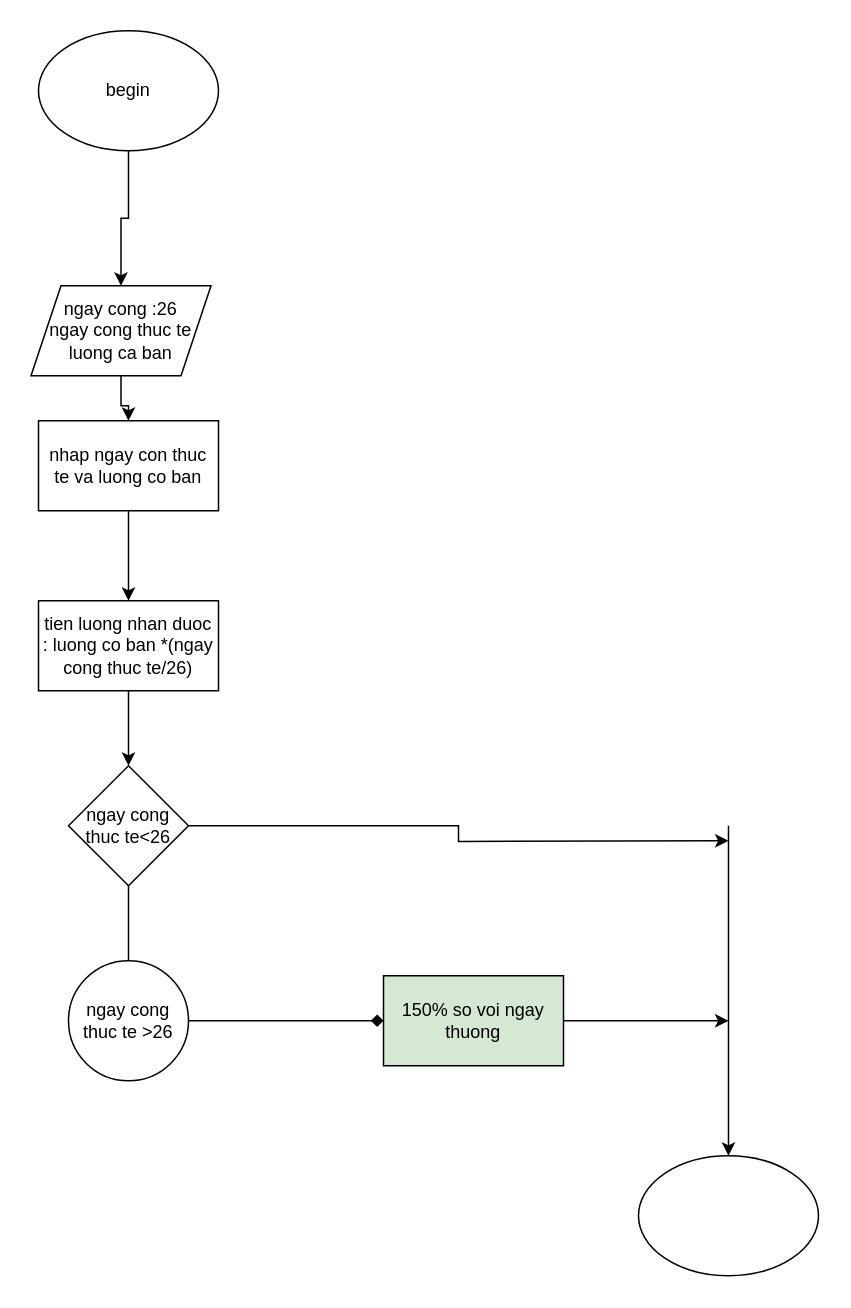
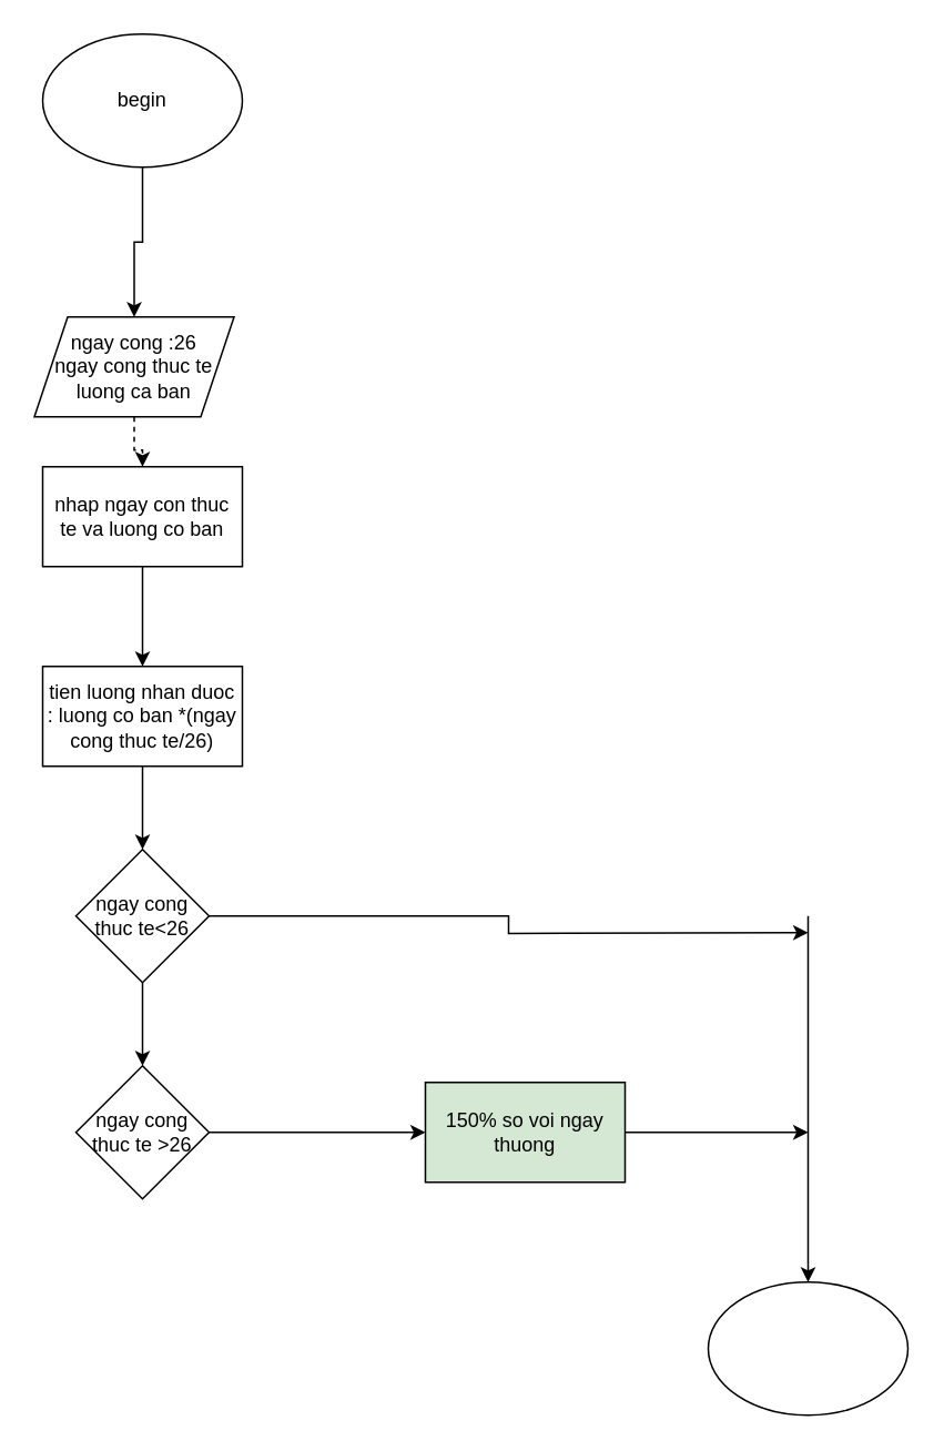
  <mxCell id="0" />
  <mxCell id="1" parent="0" />
  <mxCell id="2" style="edgeStyle=orthogonalEdgeStyle;rounded=0;orthogonalLoop=1;jettySize=auto;html=1;" edge="1" parent="1" source="3" target="5"><mxGeometry relative="1" as="geometry"><mxPoint x="85" y="210" as="targetPoint" /></mxGeometry></mxCell>
  <mxCell id="3" value="begin" style="ellipse;whiteSpace=wrap;html=1;" vertex="1" parent="1"><mxGeometry x="25" y="20" width="120" height="80" as="geometry" /></mxCell>
- <mxCell id="4" style="edgeStyle=orthogonalEdgeStyle;rounded=0;orthogonalLoop=1;jettySize=auto;html=1;" edge="1" parent="1" source="5" target="7"><mxGeometry relative="1" as="geometry"><mxPoint x="85" y="310" as="targetPoint" /></mxGeometry></mxCell>
+ <mxCell id="4" style="edgeStyle=orthogonalEdgeStyle;rounded=0;orthogonalLoop=1;jettySize=auto;html=1;dashed=1;" edge="1" parent="1" source="5" target="7"><mxGeometry relative="1" as="geometry"><mxPoint x="85" y="310" as="targetPoint" /></mxGeometry></mxCell>
  <mxCell id="5" value="ngay cong :26&lt;br&gt;ngay cong thuc te&lt;br&gt;luong ca ban" style="shape=parallelogram;perimeter=parallelogramPerimeter;whiteSpace=wrap;html=1;fixedSize=1;" vertex="1" parent="1"><mxGeometry x="20" y="190" width="120" height="60" as="geometry" /></mxCell>
  <mxCell id="6" style="edgeStyle=orthogonalEdgeStyle;rounded=0;orthogonalLoop=1;jettySize=auto;html=1;" edge="1" parent="1" source="7" target="9"><mxGeometry relative="1" as="geometry"><mxPoint x="85" y="430" as="targetPoint" /></mxGeometry></mxCell>
  <mxCell id="7" value="nhap ngay con thuc te va luong co ban" style="rounded=0;whiteSpace=wrap;html=1;" vertex="1" parent="1"><mxGeometry x="25" y="280" width="120" height="60" as="geometry" /></mxCell>
  <mxCell id="8" style="edgeStyle=orthogonalEdgeStyle;rounded=0;orthogonalLoop=1;jettySize=auto;html=1;" edge="1" parent="1" source="9" target="12"><mxGeometry relative="1" as="geometry"><mxPoint x="85" y="550" as="targetPoint" /></mxGeometry></mxCell>
  <mxCell id="9" value="tien luong nhan duoc : luong co ban *(ngay cong thuc te/26)" style="rounded=0;whiteSpace=wrap;html=1;" vertex="1" parent="1"><mxGeometry x="25" y="400" width="120" height="60" as="geometry" /></mxCell>
  <mxCell id="10" style="edgeStyle=orthogonalEdgeStyle;rounded=0;orthogonalLoop=1;jettySize=auto;html=1;" edge="1" parent="1" source="12"><mxGeometry relative="1" as="geometry"><mxPoint x="485" y="560" as="targetPoint" /></mxGeometry></mxCell>
- <mxCell id="11" style="edgeStyle=orthogonalEdgeStyle;rounded=0;orthogonalLoop=1;jettySize=auto;html=1;endArrow=none;" edge="1" parent="1" source="12" target="14"><mxGeometry relative="1" as="geometry"><mxPoint x="85" y="680" as="targetPoint" /></mxGeometry></mxCell>
+ <mxCell id="11" style="edgeStyle=orthogonalEdgeStyle;rounded=0;orthogonalLoop=1;jettySize=auto;html=1;" edge="1" parent="1" source="12" target="14"><mxGeometry relative="1" as="geometry"><mxPoint x="85" y="680" as="targetPoint" /></mxGeometry></mxCell>
  <mxCell id="12" value="ngay cong thuc te&amp;lt;26" style="rhombus;whiteSpace=wrap;html=1;" vertex="1" parent="1"><mxGeometry x="45" y="510" width="80" height="80" as="geometry" /></mxCell>
- <mxCell id="13" style="edgeStyle=orthogonalEdgeStyle;rounded=0;orthogonalLoop=1;jettySize=auto;html=1;endArrow=diamond;" edge="1" parent="1" source="14" target="16"><mxGeometry relative="1" as="geometry"><mxPoint x="285" y="680" as="targetPoint" /></mxGeometry></mxCell>
- <mxCell id="14" value="ngay cong thuc te &amp;gt;26" style="ellipse;whiteSpace=wrap;html=1;" vertex="1" parent="1"><mxGeometry x="45" y="640" width="80" height="80" as="geometry" /></mxCell>
+ <mxCell id="13" style="edgeStyle=orthogonalEdgeStyle;rounded=0;orthogonalLoop=1;jettySize=auto;html=1;" edge="1" parent="1" source="14" target="16"><mxGeometry relative="1" as="geometry"><mxPoint x="285" y="680" as="targetPoint" /></mxGeometry></mxCell>
+ <mxCell id="14" value="ngay cong thuc te &amp;gt;26" style="rhombus;whiteSpace=wrap;html=1;" vertex="1" parent="1"><mxGeometry x="45" y="640" width="80" height="80" as="geometry" /></mxCell>
  <mxCell id="15" style="edgeStyle=orthogonalEdgeStyle;rounded=0;orthogonalLoop=1;jettySize=auto;html=1;" edge="1" parent="1" source="16"><mxGeometry relative="1" as="geometry"><mxPoint x="485" y="680" as="targetPoint" /></mxGeometry></mxCell>
  <mxCell id="16" value="150% so voi ngay thuong" style="rounded=0;whiteSpace=wrap;html=1;fillColor=#d5e8d4;" vertex="1" parent="1"><mxGeometry x="255" y="650" width="120" height="60" as="geometry" /></mxCell>
  <mxCell id="17" value="" style="endArrow=classic;html=1;rounded=0;" edge="1" parent="1" target="18"><mxGeometry width="50" height="50" relative="1" as="geometry"><mxPoint x="485" y="550" as="sourcePoint" /><mxPoint x="485" y="810" as="targetPoint" /></mxGeometry></mxCell>
  <mxCell id="18" value="" style="ellipse;whiteSpace=wrap;html=1;" vertex="1" parent="1"><mxGeometry x="425" y="770" width="120" height="80" as="geometry" /></mxCell>
